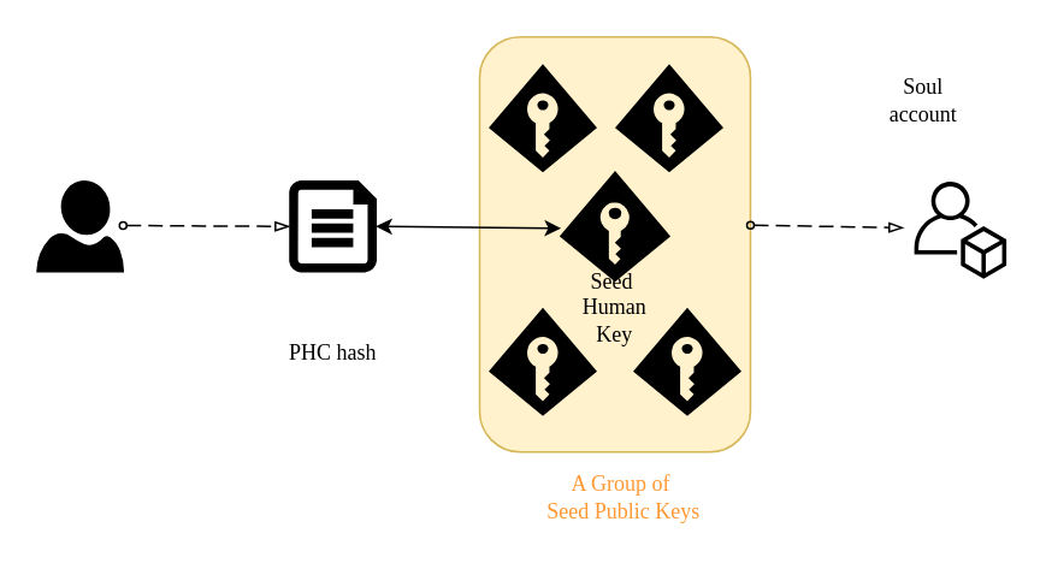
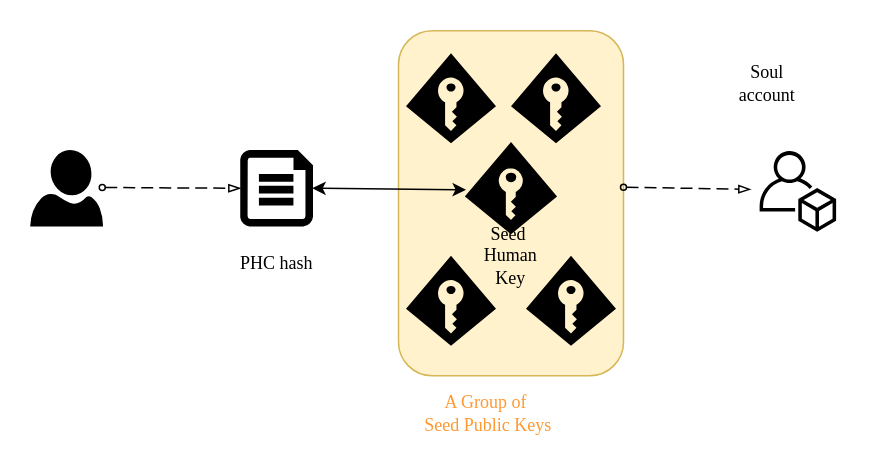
  <mxCell id="0" />
  <mxCell id="1" parent="0" />
  <mxCell id="2" value="" style="rounded=1;whiteSpace=wrap;html=1;fillColor=#fff2cc;strokeColor=#d6b656;" vertex="1" parent="1"><mxGeometry x="265" y="20" width="150" height="230" as="geometry" /></mxCell>
  <mxCell id="3" value="" style="verticalLabelPosition=bottom;html=1;verticalAlign=top;align=center;strokeColor=#000000;fillColor=#000000;shape=mxgraph.azure.user;fontColor=#000000;" vertex="1" parent="1"><mxGeometry x="20" y="100" width="47.5" height="50" as="geometry" /></mxCell>
  <mxCell id="4" value="" style="endArrow=blockThin;html=1;labelPosition=left;verticalLabelPosition=middle;align=right;verticalAlign=middle;dashed=1;dashPattern=8 4;endFill=0;startArrow=oval;startFill=0;endSize=6;startSize=4;rounded=0;" edge="1" parent="1"><mxGeometry relative="1" as="geometry"><mxPoint x="67.5" y="124.5" as="sourcePoint" /><mxPoint x="160" y="125" as="targetPoint" /></mxGeometry></mxCell>
- <mxCell id="5" value="&lt;font face=&quot;Times New Roman&quot;&gt;PHC hash&lt;/font&gt;" style="text;strokeColor=none;align=center;fillColor=none;html=1;verticalAlign=middle;whiteSpace=wrap;rounded=0;" vertex="1" parent="1"><mxGeometry x="153.75" y="180" width="60" height="30" as="geometry" /></mxCell>
+ <mxCell id="5" value="&lt;font face=&quot;Times New Roman&quot;&gt;PHC hash&lt;/font&gt;" style="text;strokeColor=none;align=center;fillColor=none;html=1;verticalAlign=middle;whiteSpace=wrap;rounded=0;" vertex="1" parent="1"><mxGeometry x="153.75" y="160" width="60" height="30" as="geometry" /></mxCell>
  <mxCell id="6" value="" style="verticalLabelPosition=bottom;html=1;verticalAlign=top;align=center;strokeColor=#000000;fillColor=#000000;shape=mxgraph.azure.file;pointerEvents=1;fontColor=#000000;" vertex="1" parent="1"><mxGeometry x="160" y="100" width="47.5" height="50" as="geometry" /></mxCell>
  <mxCell id="7" value="" style="verticalLabelPosition=bottom;html=1;verticalAlign=top;align=center;strokeColor=#000000;fillColor=#000000;shape=mxgraph.azure.access_control;fontColor=#000000;" vertex="1" parent="1"><mxGeometry x="310" y="95" width="60" height="60" as="geometry" /></mxCell>
  <mxCell id="8" value="&lt;font face=&quot;Times New Roman&quot;&gt;Seed&amp;nbsp;&lt;/font&gt;&lt;div&gt;&lt;font face=&quot;Times New Roman&quot;&gt;Human Key&lt;/font&gt;&lt;/div&gt;" style="text;strokeColor=none;align=center;fillColor=none;html=1;verticalAlign=middle;whiteSpace=wrap;rounded=0;" vertex="1" parent="1"><mxGeometry x="310" y="155" width="60" height="30" as="geometry" /></mxCell>
  <mxCell id="9" value="" style="endArrow=classic;startArrow=classic;html=1;rounded=0;exitX=1;exitY=0.5;exitDx=0;exitDy=0;exitPerimeter=0;entryX=0;entryY=0.517;entryDx=0;entryDy=0;entryPerimeter=0;" edge="1" parent="1" source="6" target="7"><mxGeometry width="50" height="50" relative="1" as="geometry"><mxPoint x="230" y="180" as="sourcePoint" /><mxPoint x="290" y="126" as="targetPoint" /></mxGeometry></mxCell>
  <mxCell id="10" value="" style="sketch=0;outlineConnect=0;fillColor=#000000;strokeColor=#000000;dashed=0;verticalLabelPosition=bottom;verticalAlign=top;align=center;html=1;fontSize=12;fontStyle=0;aspect=fixed;pointerEvents=1;shape=mxgraph.aws4.organizations_account;fontColor=#000000;" vertex="1" parent="1"><mxGeometry x="505.62" y="100" width="51.23" height="54" as="geometry" /></mxCell>
  <mxCell id="11" value="" style="verticalLabelPosition=bottom;html=1;verticalAlign=top;align=center;strokeColor=none;fillColor=#00BEF2;shape=mxgraph.azure.access_control;gradientColor=light-dark(#fd0de9, #ededed);" vertex="1" parent="1"><mxGeometry x="270" y="35" width="60" height="60" as="geometry" /></mxCell>
  <mxCell id="12" value="" style="verticalLabelPosition=bottom;html=1;verticalAlign=top;align=center;strokeColor=none;fillColor=#00BEF2;shape=mxgraph.azure.access_control;gradientColor=light-dark(#f0aa14, #ededed);" vertex="1" parent="1"><mxGeometry x="340" y="35" width="60" height="60" as="geometry" /></mxCell>
  <mxCell id="13" value="" style="verticalLabelPosition=bottom;html=1;verticalAlign=top;align=center;strokeColor=none;fillColor=light-dark(#3af514, #0089b6);shape=mxgraph.azure.access_control;gradientColor=light-dark(#00bef2, #ededed);" vertex="1" parent="1"><mxGeometry x="350" y="170" width="60" height="60" as="geometry" /></mxCell>
  <mxCell id="14" value="" style="verticalLabelPosition=bottom;html=1;verticalAlign=top;align=center;strokeColor=none;fillColor=light-dark(#f00054, #0089b6);shape=mxgraph.azure.access_control;gradientColor=light-dark(#00bef2, #ededed);" vertex="1" parent="1"><mxGeometry x="270" y="170" width="60" height="60" as="geometry" /></mxCell>
- <mxCell id="15" value="&lt;font style=&quot;color: rgb(255, 153, 51);&quot; face=&quot;Times New Roman&quot;&gt;A Group of&amp;nbsp;&lt;/font&gt;&lt;div&gt;&lt;font style=&quot;color: rgb(255, 153, 51);&quot; face=&quot;Times New Roman&quot;&gt;Seed Public Keys&lt;/font&gt;&lt;/div&gt;" style="text;strokeColor=none;align=center;fillColor=none;html=1;verticalAlign=middle;whiteSpace=wrap;rounded=0;" vertex="1" parent="1"><mxGeometry x="285" y="260" width="120" height="30" as="geometry" /></mxCell>
+ <mxCell id="15" value="&lt;font style=&quot;color: rgb(255, 153, 51);&quot; face=&quot;Times New Roman&quot;&gt;A Group of&amp;nbsp;&lt;/font&gt;&lt;div&gt;&lt;font style=&quot;color: rgb(255, 153, 51);&quot; face=&quot;Times New Roman&quot;&gt;Seed Public Keys&lt;/font&gt;&lt;/div&gt;" style="text;strokeColor=none;align=center;fillColor=none;html=1;verticalAlign=middle;whiteSpace=wrap;rounded=0;" vertex="1" parent="1"><mxGeometry x="265" y="260" width="120" height="30" as="geometry" /></mxCell>
  <mxCell id="16" value="" style="endArrow=blockThin;html=1;labelPosition=left;verticalLabelPosition=middle;align=right;verticalAlign=middle;dashed=1;dashPattern=8 4;endFill=0;startArrow=oval;startFill=0;endSize=6;startSize=4;rounded=0;" edge="1" parent="1"><mxGeometry relative="1" as="geometry"><mxPoint x="415" y="124.25" as="sourcePoint" /><mxPoint x="500" y="125.75" as="targetPoint" /></mxGeometry></mxCell>
  <mxCell id="17" value="&lt;font face=&quot;Times New Roman&quot;&gt;Soul account&lt;/font&gt;" style="text;strokeColor=none;align=center;fillColor=none;html=1;verticalAlign=middle;whiteSpace=wrap;rounded=0;" vertex="1" parent="1"><mxGeometry x="480.62" y="40" width="60" height="30" as="geometry" /></mxCell>
